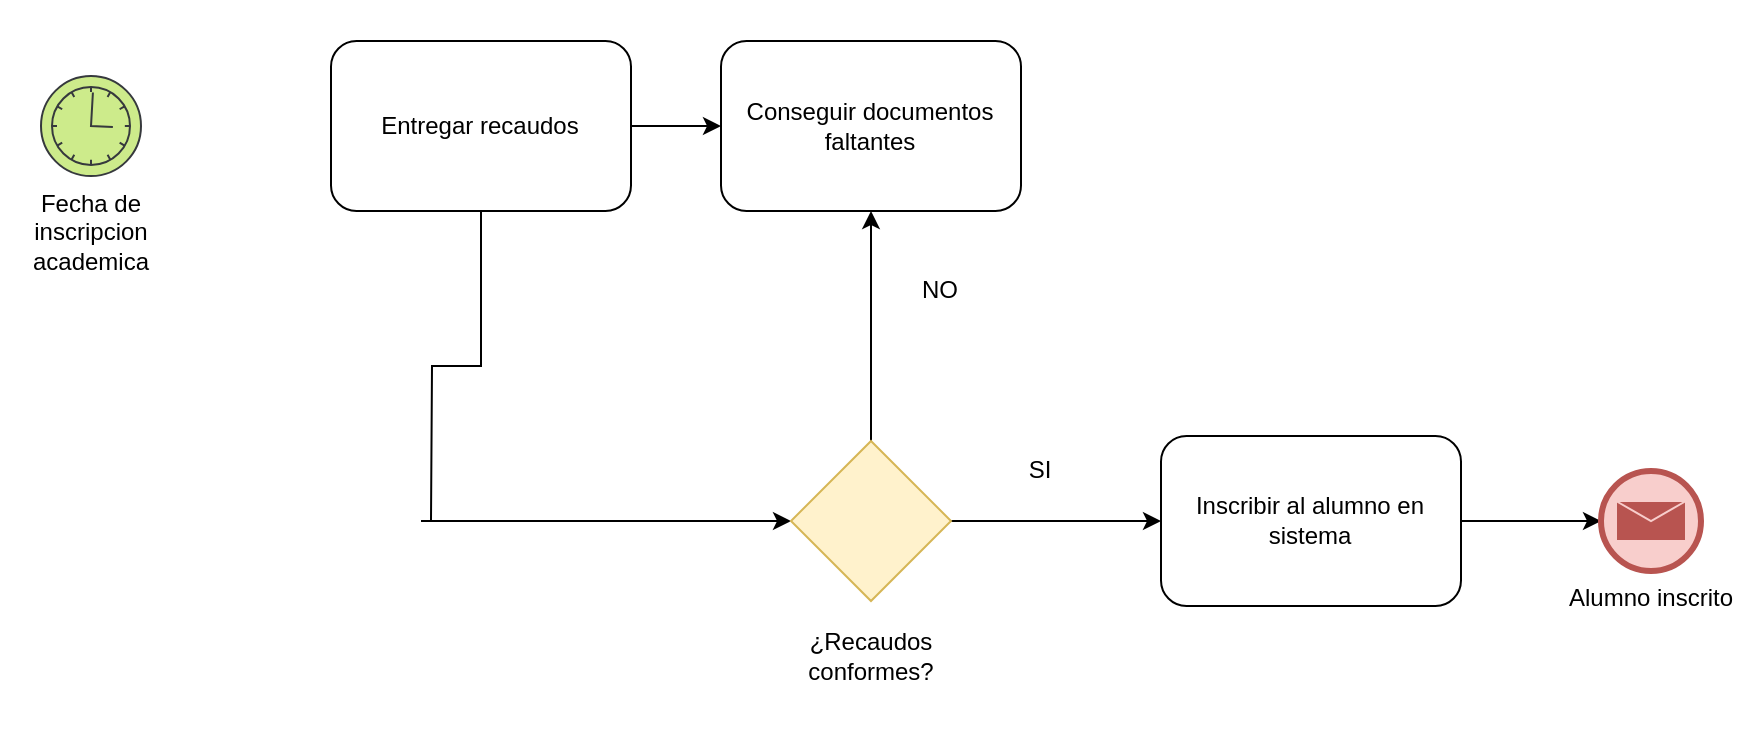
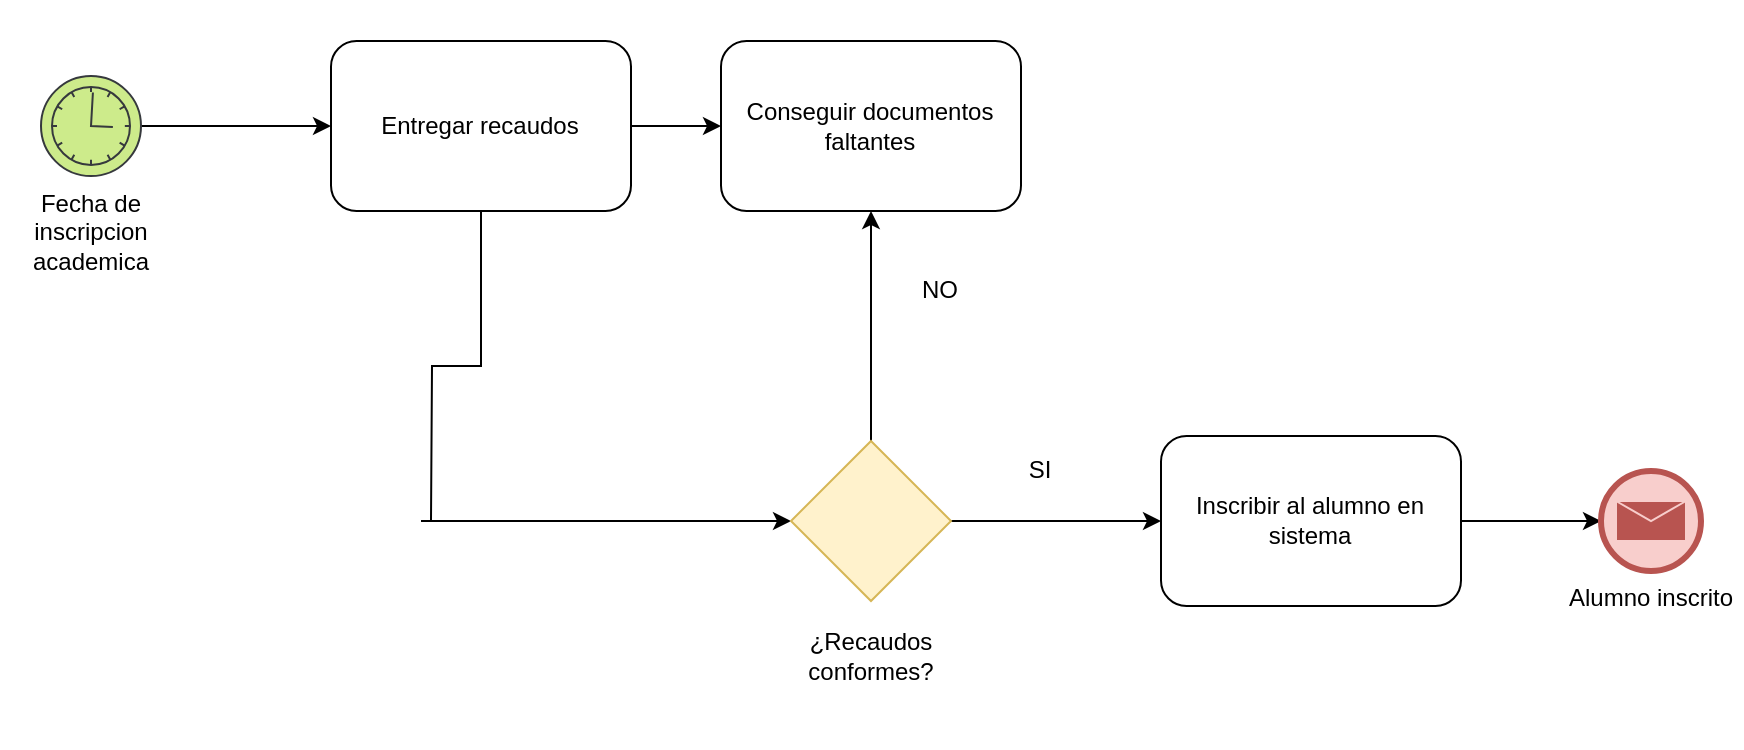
  <mxCell id="0" />
  <mxCell id="1" parent="0" />
  <mxCell id="2" style="edgeStyle=orthogonalEdgeStyle;rounded=0;orthogonalLoop=1;jettySize=auto;html=1;" edge="1" parent="1" source="4" target="5"><mxGeometry relative="1" as="geometry" /></mxCell>
  <mxCell id="3" style="edgeStyle=orthogonalEdgeStyle;rounded=0;orthogonalLoop=1;jettySize=auto;html=1;endArrow=none;endFill=0;" edge="1" parent="1" source="4"><mxGeometry relative="1" as="geometry"><mxPoint x="215" y="260" as="targetPoint" /></mxGeometry></mxCell>
  <mxCell id="4" value="Entregar recaudos" style="rounded=1;whiteSpace=wrap;html=1;" parent="1" vertex="1"><mxGeometry x="165" y="20" width="150" height="85" as="geometry" /></mxCell>
  <mxCell id="5" value="Conseguir documentos faltantes" style="rounded=1;whiteSpace=wrap;html=1;" parent="1" vertex="1"><mxGeometry x="360" y="20" width="150" height="85" as="geometry" /></mxCell>
+ <mxCell id="6" style="edgeStyle=orthogonalEdgeStyle;rounded=0;orthogonalLoop=1;jettySize=auto;html=1;entryX=0;entryY=0.5;entryDx=0;entryDy=0;" edge="1" parent="1" source="7" target="4"><mxGeometry relative="1" as="geometry" /></mxCell>
  <mxCell id="7" value="Fecha de &lt;br&gt;inscripcion&lt;br&gt;academica" style="points=[[0.145,0.145,0],[0.5,0,0],[0.855,0.145,0],[1,0.5,0],[0.855,0.855,0],[0.5,1,0],[0.145,0.855,0],[0,0.5,0]];shape=mxgraph.bpmn.event;html=1;verticalLabelPosition=bottom;labelBackgroundColor=#ffffff;verticalAlign=top;align=center;perimeter=ellipsePerimeter;outlineConnect=0;aspect=fixed;outline=standard;symbol=timer;fillColor=#cdeb8b;strokeColor=#36393d;" vertex="1" parent="1"><mxGeometry x="20" y="37.5" width="50" height="50" as="geometry" /></mxCell>
  <mxCell id="8" style="edgeStyle=orthogonalEdgeStyle;rounded=0;orthogonalLoop=1;jettySize=auto;html=1;startArrow=none;startFill=0;endArrow=classic;endFill=1;" edge="1" parent="1" source="9"><mxGeometry relative="1" as="geometry"><mxPoint x="800" y="260" as="targetPoint" /></mxGeometry></mxCell>
  <mxCell id="9" value="Inscribir al alumno en sistema" style="rounded=1;whiteSpace=wrap;html=1;" vertex="1" parent="1"><mxGeometry x="580" y="217.5" width="150" height="85" as="geometry" /></mxCell>
  <mxCell id="10" style="edgeStyle=orthogonalEdgeStyle;rounded=0;orthogonalLoop=1;jettySize=auto;html=1;entryX=0.5;entryY=1;entryDx=0;entryDy=0;" edge="1" parent="1" source="13" target="5"><mxGeometry relative="1" as="geometry" /></mxCell>
  <mxCell id="11" style="edgeStyle=orthogonalEdgeStyle;rounded=0;orthogonalLoop=1;jettySize=auto;html=1;endArrow=none;endFill=0;startArrow=classic;startFill=1;" edge="1" parent="1" source="13"><mxGeometry relative="1" as="geometry"><mxPoint x="210" y="260" as="targetPoint" /></mxGeometry></mxCell>
  <mxCell id="12" style="edgeStyle=orthogonalEdgeStyle;rounded=0;orthogonalLoop=1;jettySize=auto;html=1;entryX=0;entryY=0.5;entryDx=0;entryDy=0;startArrow=none;startFill=0;endArrow=classic;endFill=1;" edge="1" parent="1" source="13" target="9"><mxGeometry relative="1" as="geometry" /></mxCell>
  <mxCell id="13" value="" style="rhombus;whiteSpace=wrap;html=1;fillColor=#fff2cc;strokeColor=#d6b656;" vertex="1" parent="1"><mxGeometry x="395" y="220" width="80" height="80" as="geometry" /></mxCell>
  <mxCell id="14" value="NO" style="text;html=1;strokeColor=none;fillColor=none;align=center;verticalAlign=middle;whiteSpace=wrap;rounded=0;" vertex="1" parent="1"><mxGeometry x="440" y="130" width="60" height="30" as="geometry" /></mxCell>
  <mxCell id="15" value="SI" style="text;html=1;strokeColor=none;fillColor=none;align=center;verticalAlign=middle;whiteSpace=wrap;rounded=0;" vertex="1" parent="1"><mxGeometry x="490" y="220" width="60" height="30" as="geometry" /></mxCell>
  <mxCell id="16" value="¿Recaudos conformes?" style="text;html=1;strokeColor=none;fillColor=none;align=center;verticalAlign=middle;whiteSpace=wrap;rounded=0;" vertex="1" parent="1"><mxGeometry x="397.5" y="302.5" width="75" height="50" as="geometry" /></mxCell>
  <mxCell id="17" value="Alumno inscrito" style="points=[[0.145,0.145,0],[0.5,0,0],[0.855,0.145,0],[1,0.5,0],[0.855,0.855,0],[0.5,1,0],[0.145,0.855,0],[0,0.5,0]];shape=mxgraph.bpmn.event;html=1;verticalLabelPosition=bottom;labelBackgroundColor=#ffffff;verticalAlign=top;align=center;perimeter=ellipsePerimeter;outlineConnect=0;aspect=fixed;outline=end;symbol=message;fillColor=#f8cecc;strokeColor=#b85450;" vertex="1" parent="1"><mxGeometry x="800" y="235" width="50" height="50" as="geometry" /></mxCell>
